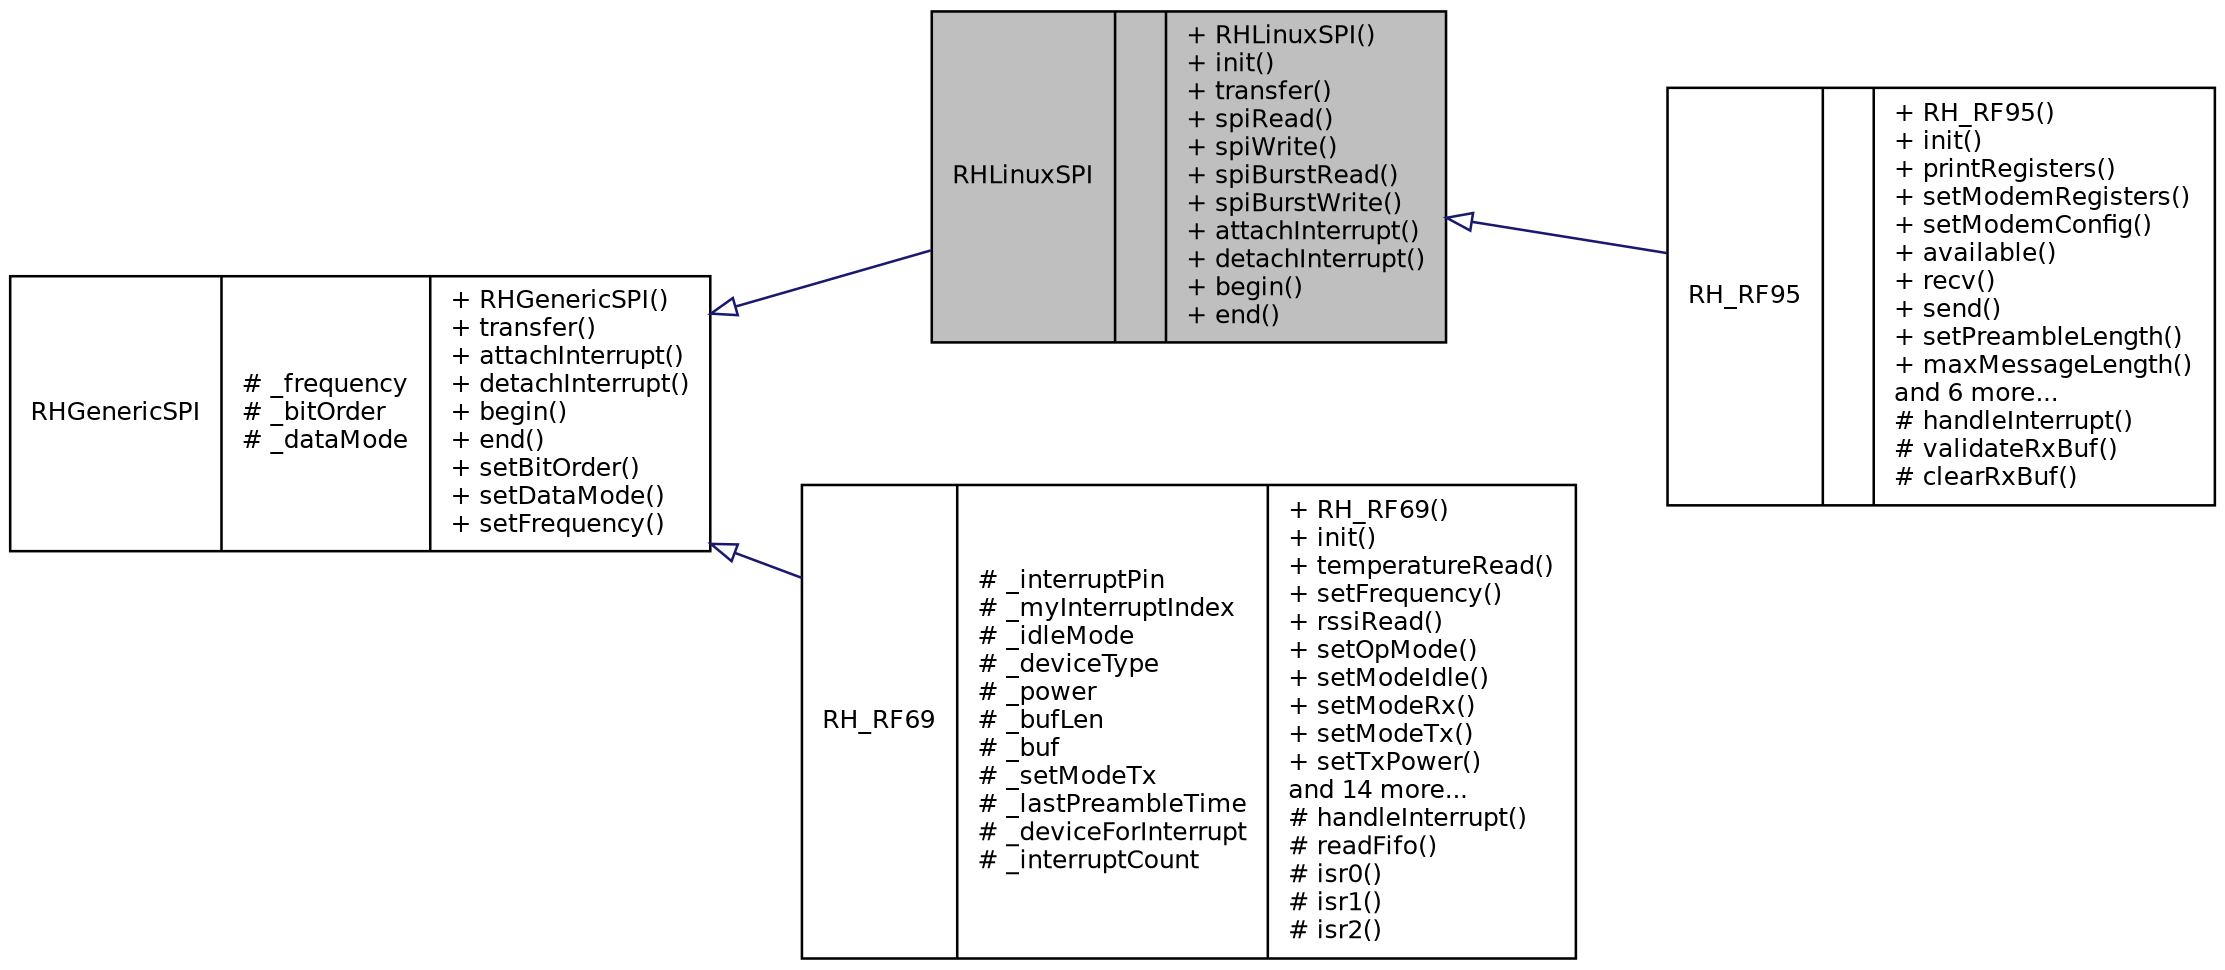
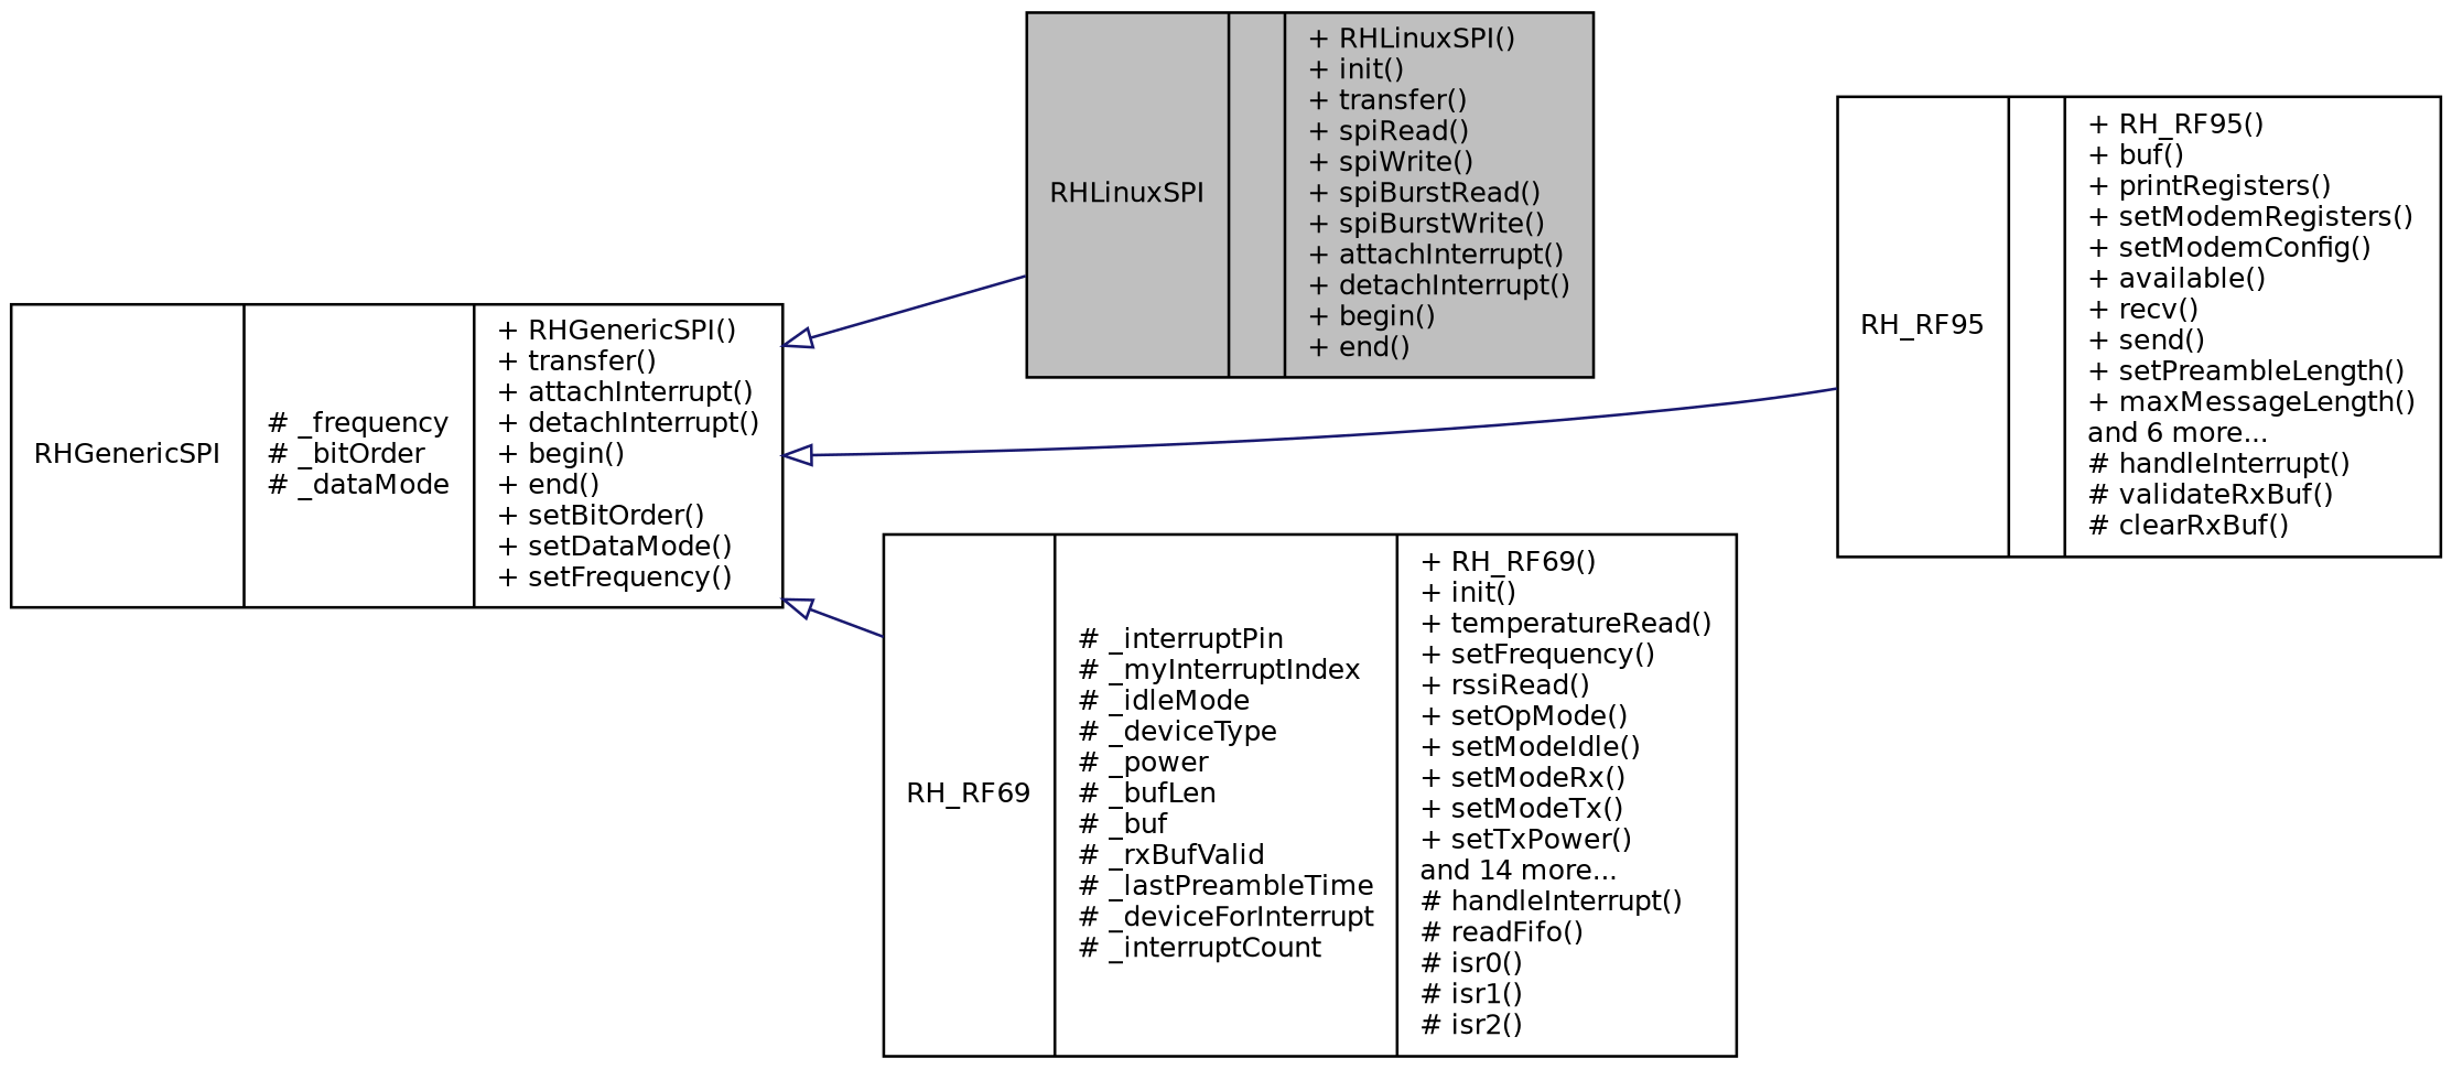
  digraph {
    rankdir=LR
    node [color=black fillcolor=white fontname=Helvetica fontsize=10 shape=record style=filled]
    edge [arrowtail=onormal color=midnightblue dir=back fontname=Helvetica fontsize=10 labelfontname=Helvetica labelfontsize=10 style=solid]
    n1 [fillcolor=grey75 fontcolor=black height=0.2 label="{RHLinuxSPI\n||+ RHLinuxSPI()\l+ init()\l+ transfer()\l+ spiRead()\l+ spiWrite()\l+ spiBurstRead()\l+ spiBurstWrite()\l+ attachInterrupt()\l+ detachInterrupt()\l+ begin()\l+ end()\l}" width=0.4]
-   n2 [height=0.2 label="{RH_RF95\n||+ RH_RF95()\l+ init()\l+ printRegisters()\l+ setModemRegisters()\l+ setModemConfig()\l+ available()\l+ recv()\l+ send()\l+ setPreambleLength()\l+ maxMessageLength()\land 6 more...\l# handleInterrupt()\l# validateRxBuf()\l# clearRxBuf()\l}" width=0.4]
-   n3 [height=0.2 label="{RH_RF69\n|# _interruptPin\l# _myInterruptIndex\l# _idleMode\l# _deviceType\l# _power\l# _bufLen\l# _buf\l# _setModeTx\l# _lastPreambleTime\l# _deviceForInterrupt\l# _interruptCount\l|+ RH_RF69()\l+ init()\l+ temperatureRead()\l+ setFrequency()\l+ rssiRead()\l+ setOpMode()\l+ setModeIdle()\l+ setModeRx()\l+ setModeTx()\l+ setTxPower()\land 14 more...\l# handleInterrupt()\l# readFifo()\l# isr0()\l# isr1()\l# isr2()\l}" width=0.4]
+   n2 [height=0.2 label="{RH_RF95\n||+ RH_RF95()\l+ buf()\l+ printRegisters()\l+ setModemRegisters()\l+ setModemConfig()\l+ available()\l+ recv()\l+ send()\l+ setPreambleLength()\l+ maxMessageLength()\land 6 more...\l# handleInterrupt()\l# validateRxBuf()\l# clearRxBuf()\l}" width=0.4]
+   n3 [height=0.2 label="{RH_RF69\n|# _interruptPin\l# _myInterruptIndex\l# _idleMode\l# _deviceType\l# _power\l# _bufLen\l# _buf\l# _rxBufValid\l# _lastPreambleTime\l# _deviceForInterrupt\l# _interruptCount\l|+ RH_RF69()\l+ init()\l+ temperatureRead()\l+ setFrequency()\l+ rssiRead()\l+ setOpMode()\l+ setModeIdle()\l+ setModeRx()\l+ setModeTx()\l+ setTxPower()\land 14 more...\l# handleInterrupt()\l# readFifo()\l# isr0()\l# isr1()\l# isr2()\l}" width=0.4]
    n4 [height=0.2 label="{RHGenericSPI\n|# _frequency\l# _bitOrder\l# _dataMode\l|+ RHGenericSPI()\l+ transfer()\l+ attachInterrupt()\l+ detachInterrupt()\l+ begin()\l+ end()\l+ setBitOrder()\l+ setDataMode()\l+ setFrequency()\l}" width=0.4]
-   n1 -> n2
+   n4 -> n2
    n4 -> n1
    n4 -> n3
  }
